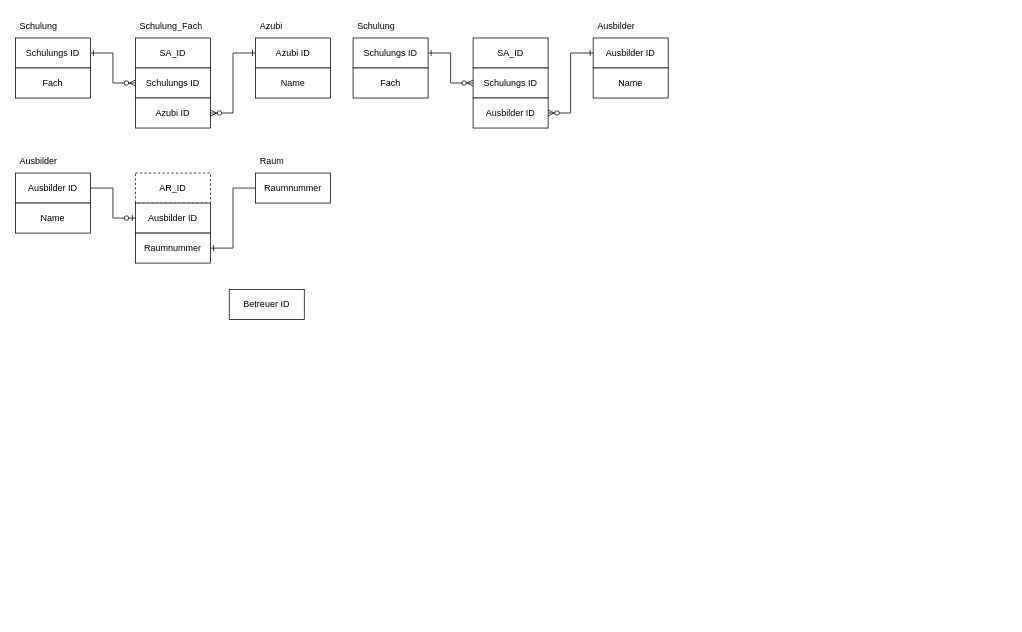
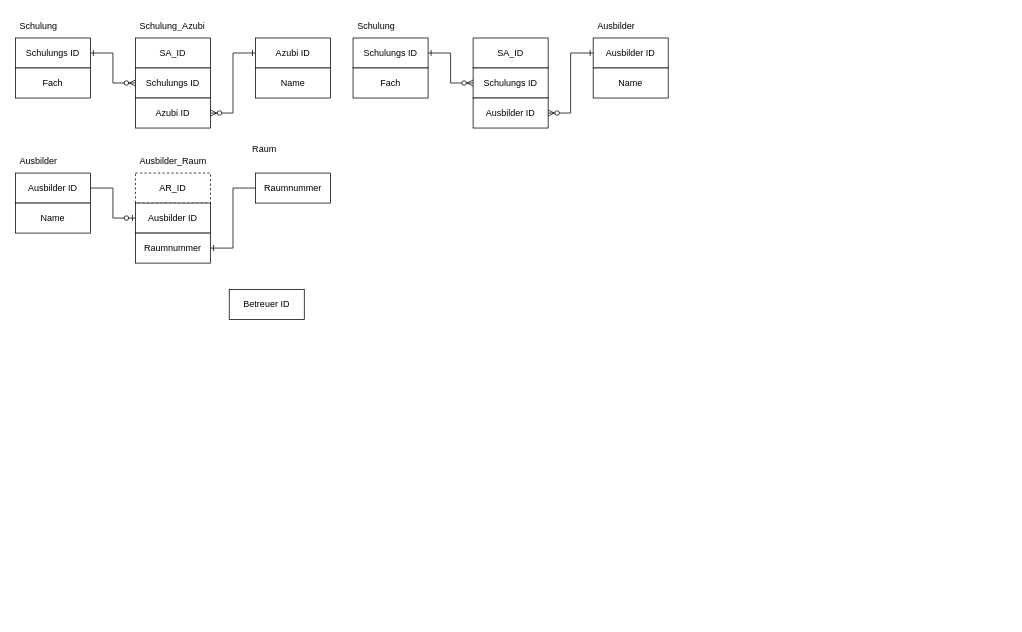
  <mxCell id="0" />
  <mxCell id="1" parent="0" />
  <mxCell id="2" value="Schulungs ID" style="whiteSpace=wrap;html=1;align=center;" vertex="1" parent="1"><mxGeometry x="20" y="50" width="100" height="40" as="geometry" /></mxCell>
  <mxCell id="3" value="Fach" style="whiteSpace=wrap;html=1;align=center;" vertex="1" parent="1"><mxGeometry x="20" y="90" width="100" height="40" as="geometry" /></mxCell>
  <mxCell id="4" value="SA_ID" style="whiteSpace=wrap;html=1;align=center;" vertex="1" parent="1"><mxGeometry x="180" y="50" width="100" height="40" as="geometry" /></mxCell>
  <mxCell id="5" value="Schulungs ID" style="whiteSpace=wrap;html=1;align=center;" vertex="1" parent="1"><mxGeometry x="180" y="90" width="100" height="40" as="geometry" /></mxCell>
  <mxCell id="6" value="Azubi ID" style="whiteSpace=wrap;html=1;align=center;" vertex="1" parent="1"><mxGeometry x="180" y="130" width="100" height="40" as="geometry" /></mxCell>
  <mxCell id="7" value="Azubi ID" style="whiteSpace=wrap;html=1;align=center;" vertex="1" parent="1"><mxGeometry x="340" y="50" width="100" height="40" as="geometry" /></mxCell>
  <mxCell id="8" value="Name" style="whiteSpace=wrap;html=1;align=center;" vertex="1" parent="1"><mxGeometry x="340" y="90" width="100" height="40" as="geometry" /></mxCell>
  <mxCell id="9" value="" style="edgeStyle=entityRelationEdgeStyle;fontSize=12;html=1;endArrow=ERzeroToMany;startArrow=ERone;rounded=0;" edge="1" parent="1" source="2" target="5"><mxGeometry width="100" height="100" relative="1" as="geometry"><mxPoint x="210" y="190" as="sourcePoint" /><mxPoint x="320" y="310" as="targetPoint" /><Array as="points"><mxPoint x="360" y="190" /><mxPoint x="660" y="500" /><mxPoint x="300" y="230" /><mxPoint x="580" y="640" /><mxPoint x="640" y="500" /><mxPoint x="580" y="590" /><mxPoint x="600" y="590" /></Array></mxGeometry></mxCell>
  <mxCell id="10" value="" style="edgeStyle=entityRelationEdgeStyle;fontSize=12;html=1;endArrow=ERzeroToMany;startArrow=ERone;rounded=0;" edge="1" parent="1" source="7" target="6"><mxGeometry width="100" height="100" relative="1" as="geometry"><mxPoint x="350" y="200" as="sourcePoint" /><mxPoint x="410" y="240" as="targetPoint" /><Array as="points"><mxPoint x="620" y="310" /><mxPoint x="590" y="320" /><mxPoint x="890" y="630" /><mxPoint x="530" y="360" /><mxPoint x="810" y="770" /><mxPoint x="870" y="630" /><mxPoint x="810" y="720" /><mxPoint x="830" y="720" /></Array></mxGeometry></mxCell>
  <mxCell id="11" value="Schulung" style="text;strokeColor=none;fillColor=none;spacingLeft=4;spacingRight=4;overflow=hidden;rotatable=0;points=[[0,0.5],[1,0.5]];portConstraint=eastwest;fontSize=12;whiteSpace=wrap;html=1;" vertex="1" parent="1"><mxGeometry x="20" y="20" width="100" height="30" as="geometry" /></mxCell>
- <mxCell id="12" value="Azubi" style="text;strokeColor=none;fillColor=none;spacingLeft=4;spacingRight=4;overflow=hidden;rotatable=0;points=[[0,0.5],[1,0.5]];portConstraint=eastwest;fontSize=12;whiteSpace=wrap;html=1;" vertex="1" parent="1"><mxGeometry x="340" y="20" width="100" height="30" as="geometry" /></mxCell>
- <mxCell id="13" value="Schulung_Fach" style="text;strokeColor=none;fillColor=none;spacingLeft=4;spacingRight=4;overflow=hidden;rotatable=0;points=[[0,0.5],[1,0.5]];portConstraint=eastwest;fontSize=12;whiteSpace=wrap;html=1;" vertex="1" parent="1"><mxGeometry x="180" y="20" width="100" height="30" as="geometry" /></mxCell>
+ <mxCell id="13" value="Schulung_Azubi" style="text;strokeColor=none;fillColor=none;spacingLeft=4;spacingRight=4;overflow=hidden;rotatable=0;points=[[0,0.5],[1,0.5]];portConstraint=eastwest;fontSize=12;whiteSpace=wrap;html=1;" vertex="1" parent="1"><mxGeometry x="180" y="20" width="100" height="30" as="geometry" /></mxCell>
  <mxCell id="14" value="Schulungs ID" style="whiteSpace=wrap;html=1;align=center;" vertex="1" parent="1"><mxGeometry x="470" y="50" width="100" height="40" as="geometry" /></mxCell>
  <mxCell id="15" value="Fach" style="whiteSpace=wrap;html=1;align=center;" vertex="1" parent="1"><mxGeometry x="470" y="90" width="100" height="40" as="geometry" /></mxCell>
  <mxCell id="16" value="SA_ID" style="whiteSpace=wrap;html=1;align=center;" vertex="1" parent="1"><mxGeometry x="630" y="50" width="100" height="40" as="geometry" /></mxCell>
  <mxCell id="17" value="Schulungs ID" style="whiteSpace=wrap;html=1;align=center;" vertex="1" parent="1"><mxGeometry x="630" y="90" width="100" height="40" as="geometry" /></mxCell>
  <mxCell id="18" value="Ausbilder ID" style="whiteSpace=wrap;html=1;align=center;" vertex="1" parent="1"><mxGeometry x="630" y="130" width="100" height="40" as="geometry" /></mxCell>
  <mxCell id="19" value="Ausbilder ID" style="whiteSpace=wrap;html=1;align=center;" vertex="1" parent="1"><mxGeometry x="790" y="50" width="100" height="40" as="geometry" /></mxCell>
  <mxCell id="20" value="Name" style="whiteSpace=wrap;html=1;align=center;" vertex="1" parent="1"><mxGeometry x="790" y="90" width="100" height="40" as="geometry" /></mxCell>
  <mxCell id="21" value="" style="edgeStyle=entityRelationEdgeStyle;fontSize=12;html=1;endArrow=ERzeroToMany;startArrow=ERone;rounded=0;" edge="1" parent="1" source="14" target="17"><mxGeometry width="100" height="100" relative="1" as="geometry"><mxPoint x="660" y="190" as="sourcePoint" /><mxPoint x="770" y="310" as="targetPoint" /><Array as="points"><mxPoint x="810" y="190" /><mxPoint x="1110" y="500" /><mxPoint x="750" y="230" /><mxPoint x="1030" y="640" /><mxPoint x="1090" y="500" /><mxPoint x="1030" y="590" /><mxPoint x="1050" y="590" /></Array></mxGeometry></mxCell>
  <mxCell id="22" value="" style="edgeStyle=entityRelationEdgeStyle;fontSize=12;html=1;endArrow=ERzeroToMany;startArrow=ERone;rounded=0;" edge="1" parent="1" source="19" target="18"><mxGeometry width="100" height="100" relative="1" as="geometry"><mxPoint x="800" y="200" as="sourcePoint" /><mxPoint x="860" y="240" as="targetPoint" /><Array as="points"><mxPoint x="1070" y="310" /><mxPoint x="1040" y="320" /><mxPoint x="1340" y="630" /><mxPoint x="980" y="360" /><mxPoint x="1260" y="770" /><mxPoint x="1320" y="630" /><mxPoint x="1260" y="720" /><mxPoint x="1280" y="720" /></Array></mxGeometry></mxCell>
  <mxCell id="23" value="Schulung" style="text;strokeColor=none;fillColor=none;spacingLeft=4;spacingRight=4;overflow=hidden;rotatable=0;points=[[0,0.5],[1,0.5]];portConstraint=eastwest;fontSize=12;whiteSpace=wrap;html=1;" vertex="1" parent="1"><mxGeometry x="470" y="20" width="100" height="30" as="geometry" /></mxCell>
  <mxCell id="24" value="Ausbilder" style="text;strokeColor=none;fillColor=none;spacingLeft=4;spacingRight=4;overflow=hidden;rotatable=0;points=[[0,0.5],[1,0.5]];portConstraint=eastwest;fontSize=12;whiteSpace=wrap;html=1;" vertex="1" parent="1"><mxGeometry x="790" y="20" width="100" height="30" as="geometry" /></mxCell>
  <mxCell id="25" value="Ausbilder ID" style="whiteSpace=wrap;html=1;align=center;" vertex="1" parent="1"><mxGeometry x="20" y="230" width="100" height="40" as="geometry" /></mxCell>
  <mxCell id="26" value="Name" style="whiteSpace=wrap;html=1;align=center;" vertex="1" parent="1"><mxGeometry x="20" y="270" width="100" height="40" as="geometry" /></mxCell>
  <mxCell id="27" value="AR_ID" style="whiteSpace=wrap;html=1;align=center;dashed=1;" vertex="1" parent="1"><mxGeometry x="180" y="230" width="100" height="40" as="geometry" /></mxCell>
  <mxCell id="28" value="Ausbilder ID" style="whiteSpace=wrap;html=1;align=center;" vertex="1" parent="1"><mxGeometry x="180" y="270" width="100" height="40" as="geometry" /></mxCell>
  <mxCell id="29" value="Raumnummer" style="whiteSpace=wrap;html=1;align=center;" vertex="1" parent="1"><mxGeometry x="180" y="310" width="100" height="40" as="geometry" /></mxCell>
  <mxCell id="30" value="Raumnummer" style="whiteSpace=wrap;html=1;align=center;" vertex="1" parent="1"><mxGeometry x="340" y="230" width="100" height="40" as="geometry" /></mxCell>
  <mxCell id="31" value="Betreuer ID" style="whiteSpace=wrap;html=1;align=center;" vertex="1" parent="1"><mxGeometry x="305" y="385" width="100" height="40" as="geometry" /></mxCell>
  <mxCell id="32" value="" style="edgeStyle=entityRelationEdgeStyle;fontSize=12;html=1;endArrow=ERzeroToOne;startArrow=EROne;rounded=0;" edge="1" parent="1" source="25" target="28"><mxGeometry width="100" height="100" relative="1" as="geometry"><mxPoint x="210" y="370" as="sourcePoint" /><mxPoint x="320" y="490" as="targetPoint" /><Array as="points"><mxPoint x="360" y="370" /><mxPoint x="660" y="680" /><mxPoint x="300" y="410" /><mxPoint x="580" y="820" /><mxPoint x="640" y="680" /><mxPoint x="580" y="770" /><mxPoint x="600" y="770" /></Array></mxGeometry></mxCell>
  <mxCell id="33" value="" style="edgeStyle=entityRelationEdgeStyle;fontSize=12;html=1;endArrow=ERone;startArrow=EROne;rounded=0;" edge="1" parent="1" source="30" target="29"><mxGeometry width="100" height="100" relative="1" as="geometry"><mxPoint x="350" y="380" as="sourcePoint" /><mxPoint x="410" y="420" as="targetPoint" /></mxGeometry></mxCell>
  <mxCell id="34" value="Ausbilder" style="text;strokeColor=none;fillColor=none;spacingLeft=4;spacingRight=4;overflow=hidden;rotatable=0;points=[[0,0.5],[1,0.5]];portConstraint=eastwest;fontSize=12;whiteSpace=wrap;html=1;" vertex="1" parent="1"><mxGeometry x="20" y="200" width="100" height="30" as="geometry" /></mxCell>
- <mxCell id="35" value="Raum" style="text;strokeColor=none;fillColor=none;spacingLeft=4;spacingRight=4;overflow=hidden;rotatable=0;points=[[0,0.5],[1,0.5]];portConstraint=eastwest;fontSize=12;whiteSpace=wrap;html=1;" vertex="1" parent="1"><mxGeometry x="340" y="200" width="100" height="30" as="geometry" /></mxCell>
+ <mxCell id="35" value="Raum" style="text;strokeColor=none;fillColor=none;spacingLeft=4;spacingRight=4;overflow=hidden;rotatable=0;points=[[0,0.5],[1,0.5]];portConstraint=eastwest;fontSize=12;whiteSpace=wrap;html=1;" vertex="1" parent="1"><mxGeometry x="330" y="185" width="100" height="30" as="geometry" /></mxCell>
+ <mxCell id="36" value="Ausbilder_Raum" style="text;strokeColor=none;fillColor=none;spacingLeft=4;spacingRight=4;overflow=hidden;rotatable=0;points=[[0,0.5],[1,0.5]];portConstraint=eastwest;fontSize=12;whiteSpace=wrap;html=1;" vertex="1" parent="1"><mxGeometry x="180" y="200" width="120" height="30" as="geometry" /></mxCell>
